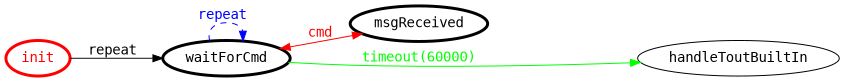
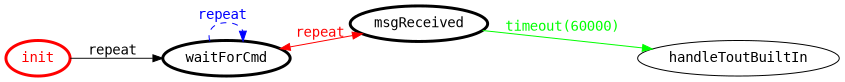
  digraph {
    fontname="DejaVu Sans Mono"
    rankdir=LR
    node [color=black fontcolor=black fontname="DejaVu Sans Mono" penwidth=3]
    edge [fontname="DejaVu Sans Mono"]
    init [color=red fontcolor=red]
    waitForCmd
    msgReceived
    handleToutBuiltIn [color="" fontcolor="" penwidth=""]
    init -> waitForCmd [color=black fontcolor=black label="repeat "]
    waitForCmd -> waitForCmd [color=blue fontcolor=blue label="repeat " style=dashed]
-   waitForCmd -> msgReceived [color=red dir=both fontcolor=red label=cmd]
-   waitForCmd -> handleToutBuiltIn [color=green fontcolor=green label="timeout(60000)"]
+   waitForCmd -> msgReceived [color=red dir=both fontcolor=red label=repeat]
+   msgReceived -> handleToutBuiltIn [color=green fontcolor=green label="timeout(60000)"]
  }
